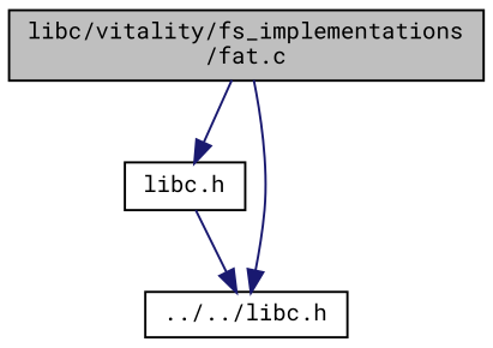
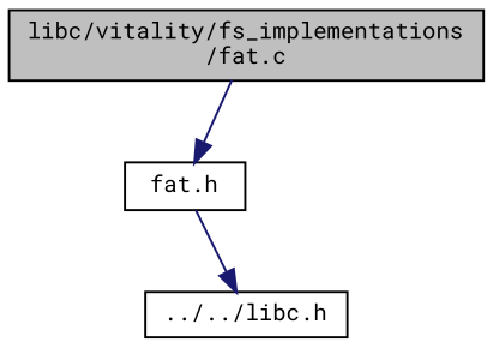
  digraph {
    fontname="Roboto Mono"
    node [color=black fillcolor=white fontname="Roboto Mono" fontsize=10 shape=record style=filled]
    edge [color=midnightblue fontname="Roboto Mono" fontsize=10 labelfontname=Helvetica labelfontsize=10 style=solid]
    n1 [fillcolor=grey75 fontcolor=black height=0.2 label="libc/vitality/fs_implementations\l/fat.c" width=0.4]
-   n2 [height=0.2 label="libc.h" width=0.4]
+   n2 [height=0.2 label="fat.h" width=0.4]
    n3 [height=0.2 label="../../libc.h" width=0.4]
    n1 -> n2
-   n1 -> n3
    n2 -> n3
  }
